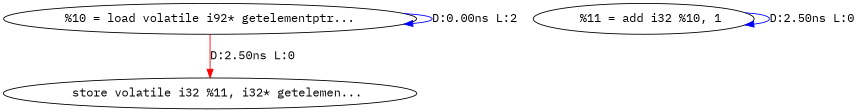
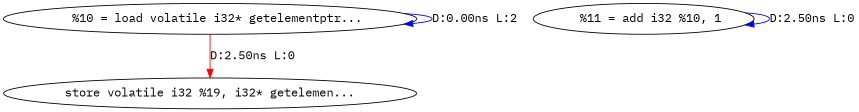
  digraph {
    fontname="IBM Plex Mono"
    node [fontname="IBM Plex Mono"]
    edge [color=blue fontname="IBM Plex Mono"]
-   n1 [label="%10 = load volatile i92* getelementptr..."]
-   n2 [label="  store volatile i32 %11, i32* getelemen..."]
+   n1 [label="  %10 = load volatile i32* getelementptr..."]
+   n2 [label="store volatile i32 %19, i32* getelemen..."]
    n3 [label="  %11 = add i32 %10, 1"]
    n1 -> n1 [label="D:0.00ns L:2"]
    n1 -> n2 [color=red label="D:2.50ns L:0"]
    n3 -> n3 [label="D:2.50ns L:0"]
  }
